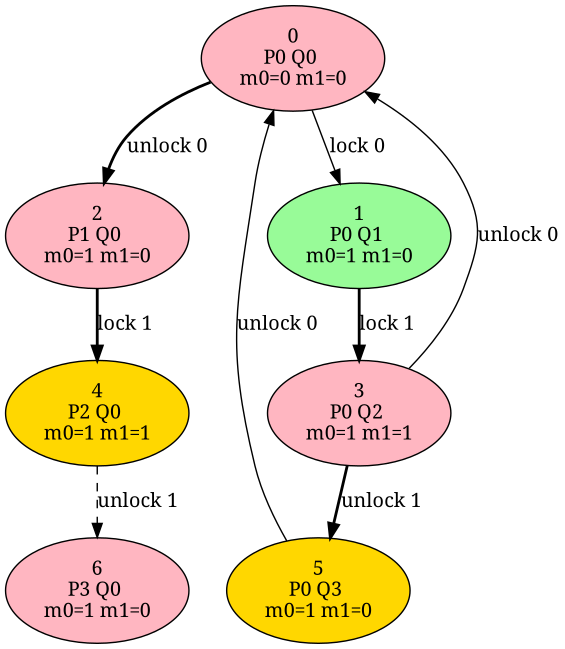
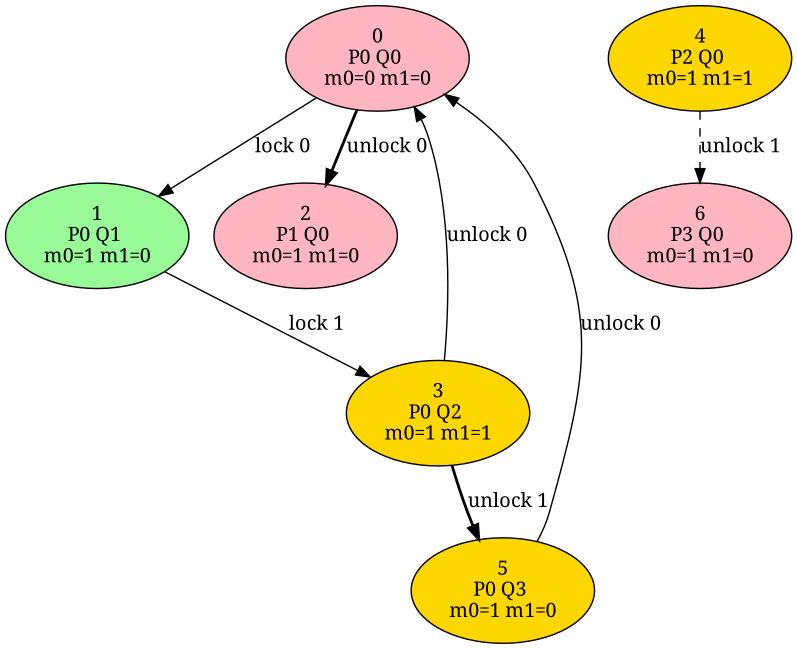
  digraph {
    fontname="Noto Serif"
    node [fillcolor=lightpink fontname="Noto Serif" style=filled]
    edge [fontname="Noto Serif" style=solid]
    n1 [label="0\nP0 Q0 \nm0=0 m1=0"]
    n2 [fillcolor=palegreen label="1\nP0 Q1 \nm0=1 m1=0"]
    n3 [label="2\nP1 Q0 \nm0=1 m1=0"]
-   n4 [label="3\nP0 Q2 \nm0=1 m1=1"]
+   n4 [fillcolor=gold label="3\nP0 Q2 \nm0=1 m1=1"]
    n5 [fillcolor=gold label="4\nP2 Q0 \nm0=1 m1=1"]
    n6 [fillcolor=gold label="5\nP0 Q3 \nm0=1 m1=0"]
    n7 [label="6\nP3 Q0 \nm0=1 m1=0"]
    n1 -> n2 [label="lock 0"]
    n1 -> n3 [label="unlock 0" style=bold]
-   n2 -> n4 [label="lock 1" style=bold]
-   n3 -> n5 [label="lock 1" style=bold]
+   n2 -> n4 [label="lock 1"]
    n4 -> n1 [label="unlock 0"]
    n4 -> n6 [label="unlock 1" style=bold]
    n5 -> n7 [label="unlock 1" style=dashed]
    n6 -> n1 [label="unlock 0"]
  }
